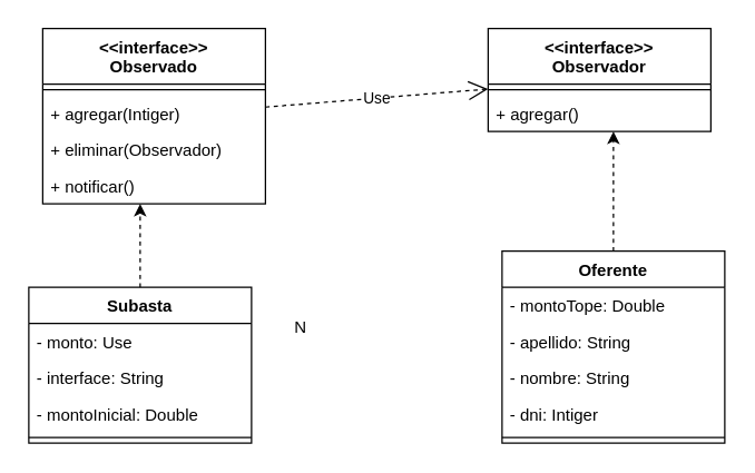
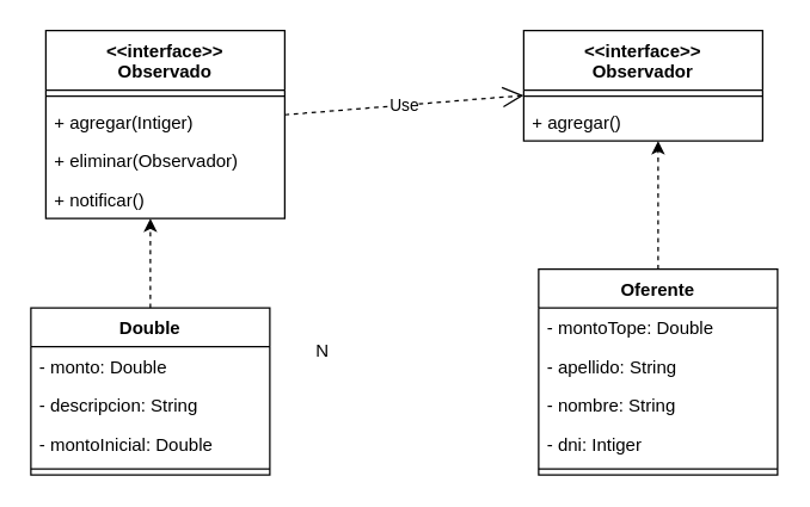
  <mxCell id="0" />
  <mxCell id="1" parent="0" />
  <mxCell id="2" style="edgeStyle=orthogonalEdgeStyle;rounded=0;orthogonalLoop=1;jettySize=auto;html=1;dashed=1;" edge="1" parent="1" source="3" target="8"><mxGeometry relative="1" as="geometry"><Array as="points"><mxPoint x="100" y="150" /><mxPoint x="100" y="150" /></Array></mxGeometry></mxCell>
- <mxCell id="3" value="Subasta" style="swimlane;fontStyle=1;align=center;verticalAlign=top;childLayout=stackLayout;horizontal=1;startSize=26;horizontalStack=0;resizeParent=1;resizeParentMax=0;resizeLast=0;collapsible=1;marginBottom=0;" vertex="1" parent="1"><mxGeometry x="20" y="206" width="160" height="112" as="geometry" /></mxCell>
- <mxCell id="4" value="- monto: Use" style="text;strokeColor=none;fillColor=none;align=left;verticalAlign=top;spacingLeft=4;spacingRight=4;overflow=hidden;rotatable=0;points=[[0,0.5],[1,0.5]];portConstraint=eastwest;" vertex="1" parent="3"><mxGeometry y="26" width="160" height="26" as="geometry" /></mxCell>
- <mxCell id="5" value="- interface: String " style="text;strokeColor=none;fillColor=none;align=left;verticalAlign=top;spacingLeft=4;spacingRight=4;overflow=hidden;rotatable=0;points=[[0,0.5],[1,0.5]];portConstraint=eastwest;" vertex="1" parent="3"><mxGeometry y="52" width="160" height="26" as="geometry" /></mxCell>
+ <mxCell id="3" value="Double" style="swimlane;fontStyle=1;align=center;verticalAlign=top;childLayout=stackLayout;horizontal=1;startSize=26;horizontalStack=0;resizeParent=1;resizeParentMax=0;resizeLast=0;collapsible=1;marginBottom=0;" vertex="1" parent="1"><mxGeometry x="20" y="206" width="160" height="112" as="geometry" /></mxCell>
+ <mxCell id="4" value="- monto: Double" style="text;strokeColor=none;fillColor=none;align=left;verticalAlign=top;spacingLeft=4;spacingRight=4;overflow=hidden;rotatable=0;points=[[0,0.5],[1,0.5]];portConstraint=eastwest;" vertex="1" parent="3"><mxGeometry y="26" width="160" height="26" as="geometry" /></mxCell>
+ <mxCell id="5" value="- descripcion: String " style="text;strokeColor=none;fillColor=none;align=left;verticalAlign=top;spacingLeft=4;spacingRight=4;overflow=hidden;rotatable=0;points=[[0,0.5],[1,0.5]];portConstraint=eastwest;" vertex="1" parent="3"><mxGeometry y="52" width="160" height="26" as="geometry" /></mxCell>
  <mxCell id="6" value="- montoInicial: Double" style="text;strokeColor=none;fillColor=none;align=left;verticalAlign=top;spacingLeft=4;spacingRight=4;overflow=hidden;rotatable=0;points=[[0,0.5],[1,0.5]];portConstraint=eastwest;" vertex="1" parent="3"><mxGeometry y="78" width="160" height="26" as="geometry" /></mxCell>
  <mxCell id="7" value="" style="line;strokeWidth=1;fillColor=none;align=left;verticalAlign=middle;spacingTop=-1;spacingLeft=3;spacingRight=3;rotatable=0;labelPosition=right;points=[];portConstraint=eastwest;strokeColor=inherit;" vertex="1" parent="3"><mxGeometry y="104" width="160" height="8" as="geometry" /></mxCell>
  <mxCell id="8" value="&lt;&lt;interface&gt;&gt;&#10;Observado" style="swimlane;fontStyle=1;align=center;verticalAlign=top;childLayout=stackLayout;horizontal=1;startSize=40;horizontalStack=0;resizeParent=1;resizeParentMax=0;resizeLast=0;collapsible=1;marginBottom=0;" vertex="1" parent="1"><mxGeometry x="30" y="20" width="160" height="126" as="geometry" /></mxCell>
  <mxCell id="9" value="" style="line;strokeWidth=1;fillColor=none;align=left;verticalAlign=middle;spacingTop=-1;spacingLeft=3;spacingRight=3;rotatable=0;labelPosition=right;points=[];portConstraint=eastwest;strokeColor=inherit;" vertex="1" parent="8"><mxGeometry y="40" width="160" height="8" as="geometry" /></mxCell>
  <mxCell id="10" value="+ agregar(Intiger)" style="text;strokeColor=none;fillColor=none;align=left;verticalAlign=top;spacingLeft=4;spacingRight=4;overflow=hidden;rotatable=0;points=[[0,0.5],[1,0.5]];portConstraint=eastwest;" vertex="1" parent="8"><mxGeometry y="48" width="160" height="26" as="geometry" /></mxCell>
  <mxCell id="11" value="+ eliminar(Observador)" style="text;strokeColor=none;fillColor=none;align=left;verticalAlign=top;spacingLeft=4;spacingRight=4;overflow=hidden;rotatable=0;points=[[0,0.5],[1,0.5]];portConstraint=eastwest;" vertex="1" parent="8"><mxGeometry y="74" width="160" height="26" as="geometry" /></mxCell>
  <mxCell id="12" value="+ notificar()" style="text;strokeColor=none;fillColor=none;align=left;verticalAlign=top;spacingLeft=4;spacingRight=4;overflow=hidden;rotatable=0;points=[[0,0.5],[1,0.5]];portConstraint=eastwest;" vertex="1" parent="8"><mxGeometry y="100" width="160" height="26" as="geometry" /></mxCell>
  <mxCell id="13" value="&lt;&lt;interface&gt;&gt;&#10;Observador" style="swimlane;fontStyle=1;align=center;verticalAlign=top;childLayout=stackLayout;horizontal=1;startSize=40;horizontalStack=0;resizeParent=1;resizeParentMax=0;resizeLast=0;collapsible=1;marginBottom=0;" vertex="1" parent="1"><mxGeometry x="350" y="20" width="160" height="74" as="geometry" /></mxCell>
  <mxCell id="14" value="" style="line;strokeWidth=1;fillColor=none;align=left;verticalAlign=middle;spacingTop=-1;spacingLeft=3;spacingRight=3;rotatable=0;labelPosition=right;points=[];portConstraint=eastwest;strokeColor=inherit;" vertex="1" parent="13"><mxGeometry y="40" width="160" height="8" as="geometry" /></mxCell>
  <mxCell id="15" value="+ agregar()" style="text;strokeColor=none;fillColor=none;align=left;verticalAlign=top;spacingLeft=4;spacingRight=4;overflow=hidden;rotatable=0;points=[[0,0.5],[1,0.5]];portConstraint=eastwest;" vertex="1" parent="13"><mxGeometry y="48" width="160" height="26" as="geometry" /></mxCell>
  <mxCell id="16" style="edgeStyle=orthogonalEdgeStyle;rounded=0;orthogonalLoop=1;jettySize=auto;html=1;dashed=1;" edge="1" parent="1" source="17" target="13"><mxGeometry relative="1" as="geometry"><Array as="points"><mxPoint x="440" y="120" /><mxPoint x="440" y="120" /></Array></mxGeometry></mxCell>
  <mxCell id="17" value="Oferente" style="swimlane;fontStyle=1;align=center;verticalAlign=top;childLayout=stackLayout;horizontal=1;startSize=26;horizontalStack=0;resizeParent=1;resizeParentMax=0;resizeLast=0;collapsible=1;marginBottom=0;" vertex="1" parent="1"><mxGeometry x="360" y="180" width="160" height="138" as="geometry" /></mxCell>
  <mxCell id="18" value="- montoTope: Double" style="text;strokeColor=none;fillColor=none;align=left;verticalAlign=top;spacingLeft=4;spacingRight=4;overflow=hidden;rotatable=0;points=[[0,0.5],[1,0.5]];portConstraint=eastwest;" vertex="1" parent="17"><mxGeometry y="26" width="160" height="26" as="geometry" /></mxCell>
  <mxCell id="19" value="- apellido: String " style="text;strokeColor=none;fillColor=none;align=left;verticalAlign=top;spacingLeft=4;spacingRight=4;overflow=hidden;rotatable=0;points=[[0,0.5],[1,0.5]];portConstraint=eastwest;" vertex="1" parent="17"><mxGeometry y="52" width="160" height="26" as="geometry" /></mxCell>
  <mxCell id="20" value="- nombre: String " style="text;strokeColor=none;fillColor=none;align=left;verticalAlign=top;spacingLeft=4;spacingRight=4;overflow=hidden;rotatable=0;points=[[0,0.5],[1,0.5]];portConstraint=eastwest;" vertex="1" parent="17"><mxGeometry y="78" width="160" height="26" as="geometry" /></mxCell>
  <mxCell id="21" value="- dni: Intiger" style="text;strokeColor=none;fillColor=none;align=left;verticalAlign=top;spacingLeft=4;spacingRight=4;overflow=hidden;rotatable=0;points=[[0,0.5],[1,0.5]];portConstraint=eastwest;" vertex="1" parent="17"><mxGeometry y="104" width="160" height="26" as="geometry" /></mxCell>
  <mxCell id="22" value="" style="line;strokeWidth=1;fillColor=none;align=left;verticalAlign=middle;spacingTop=-1;spacingLeft=3;spacingRight=3;rotatable=0;labelPosition=right;points=[];portConstraint=eastwest;strokeColor=inherit;" vertex="1" parent="17"><mxGeometry y="130" width="160" height="8" as="geometry" /></mxCell>
  <mxCell id="23" value="N" style="text;html=1;align=center;verticalAlign=middle;resizable=0;points=[];autosize=1;strokeColor=none;fillColor=none;" vertex="1" parent="1"><mxGeometry x="200" y="220" width="30" height="30" as="geometry" /></mxCell>
  <mxCell id="24" value="Use" style="endArrow=open;endSize=12;dashed=1;html=1;rounded=0;" edge="1" parent="1" source="8" target="13"><mxGeometry width="160" relative="1" as="geometry"><mxPoint x="250" y="190" as="sourcePoint" /><mxPoint x="410" y="190" as="targetPoint" /><Array as="points" /></mxGeometry></mxCell>
